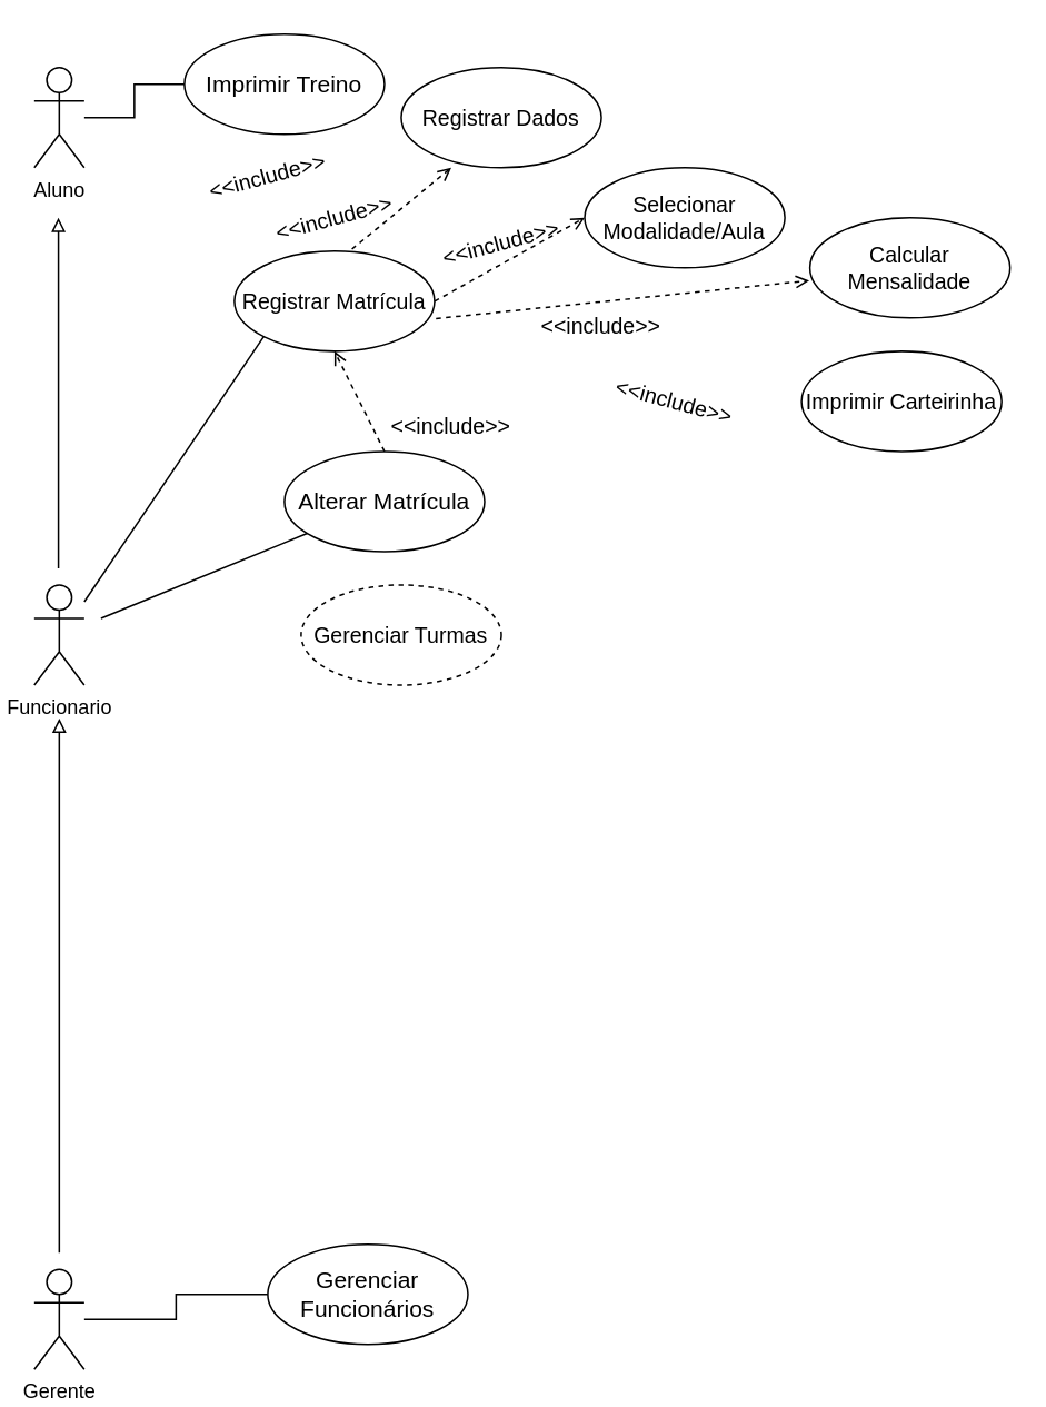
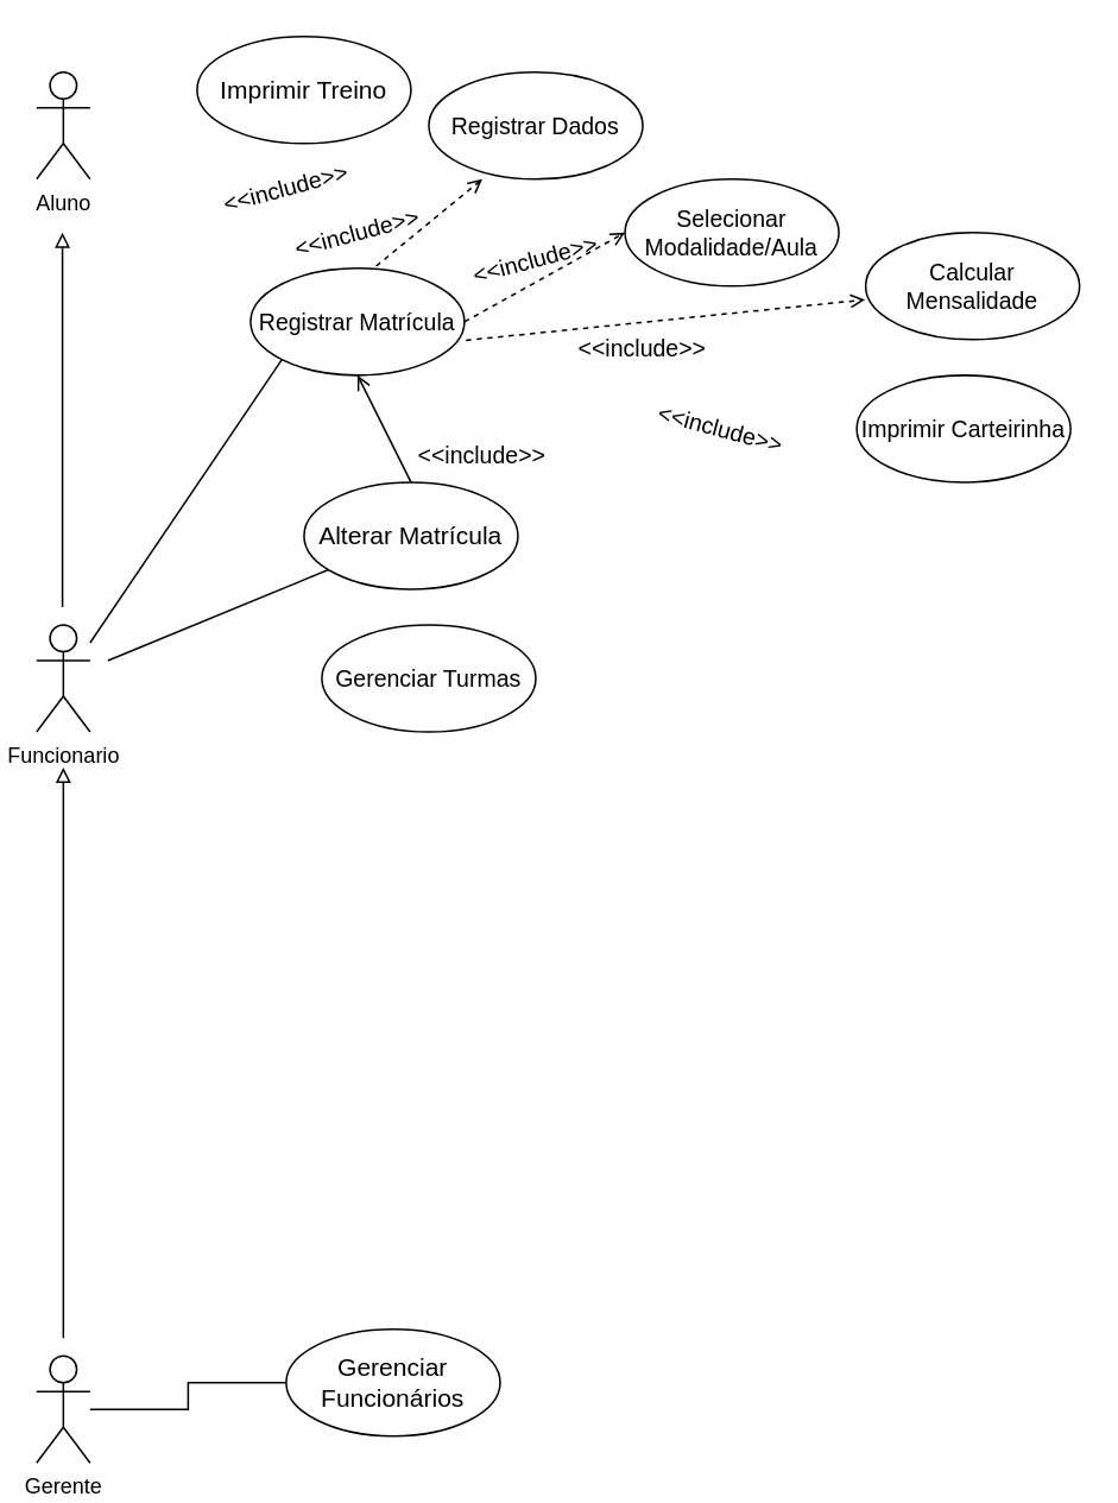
  <mxCell id="0" />
  <mxCell id="1" parent="0" />
  <mxCell id="2" value="Funcionario&lt;br&gt;" style="shape=umlActor;verticalLabelPosition=bottom;verticalAlign=top;outlineConnect=0;fillColor=default;fontStyle=0;html=1;horizontal=1;" parent="1" vertex="1"><mxGeometry x="20" y="350" width="30" height="60" as="geometry" /></mxCell>
- <mxCell id="3" value="" style="edgeStyle=orthogonalEdgeStyle;rounded=0;orthogonalLoop=1;jettySize=auto;html=1;endArrow=none;endFill=0;" edge="1" parent="1" source="4" target="7"><mxGeometry relative="1" as="geometry" /></mxCell>
  <mxCell id="4" value="Aluno" style="shape=umlActor;verticalLabelPosition=bottom;verticalAlign=top;outlineConnect=0;fillColor=default;fontStyle=0;html=1;horizontal=1;" parent="1" vertex="1"><mxGeometry x="20" y="40" width="30" height="60" as="geometry" /></mxCell>
  <mxCell id="5" value="" style="edgeStyle=orthogonalEdgeStyle;rounded=0;orthogonalLoop=1;jettySize=auto;html=1;fontSize=13;endArrow=none;endFill=0;" edge="1" parent="1" source="6" target="15"><mxGeometry relative="1" as="geometry" /></mxCell>
  <mxCell id="6" value="Gerente" style="shape=umlActor;verticalLabelPosition=bottom;verticalAlign=top;outlineConnect=0;fillColor=default;fontStyle=0;html=1;horizontal=1;" parent="1" vertex="1"><mxGeometry x="20" y="760" width="30" height="60" as="geometry" /></mxCell>
  <mxCell id="7" value="Imprimir Treino" style="ellipse;whiteSpace=wrap;html=1;verticalAlign=middle;fontStyle=0;fontSize=14;" vertex="1" parent="1"><mxGeometry x="110" width="120" height="60" as="geometry" y="20" /></mxCell>
  <mxCell id="8" value="" style="endArrow=block;html=1;rounded=0;fontSize=14;endFill=0;" edge="1" parent="1"><mxGeometry width="50" height="50" relative="1" as="geometry"><mxPoint x="34.5" y="340" as="sourcePoint" /><mxPoint x="34.5" y="130" as="targetPoint" /></mxGeometry></mxCell>
  <mxCell id="9" value="" style="endArrow=block;html=1;rounded=0;fontSize=14;endFill=0;" edge="1" parent="1"><mxGeometry width="50" height="50" relative="1" as="geometry"><mxPoint x="35" y="750" as="sourcePoint" /><mxPoint x="35" y="430" as="targetPoint" /></mxGeometry></mxCell>
- <mxCell id="10" value="Gerenciar Turmas" style="ellipse;whiteSpace=wrap;html=1;verticalAlign=middle;fontStyle=0;fontSize=13;dashed=1;" vertex="1" parent="1"><mxGeometry x="180" y="350" width="120" height="60" as="geometry" /></mxCell>
+ <mxCell id="10" value="Gerenciar Turmas" style="ellipse;whiteSpace=wrap;html=1;verticalAlign=middle;fontStyle=0;fontSize=13;" vertex="1" parent="1"><mxGeometry x="180" y="350" width="120" height="60" as="geometry" /></mxCell>
  <mxCell id="11" value="Registrar Matrícula" style="ellipse;whiteSpace=wrap;html=1;verticalAlign=middle;fontStyle=0;fontSize=13;" vertex="1" parent="1"><mxGeometry x="140" y="150" width="120" height="60" as="geometry" /></mxCell>
  <mxCell id="12" value="Alterar Matrícula" style="ellipse;whiteSpace=wrap;html=1;verticalAlign=middle;fontStyle=0;fontSize=14;" vertex="1" parent="1"><mxGeometry x="170" y="270" width="120" height="60" as="geometry" /></mxCell>
  <mxCell id="13" value="Registrar Dados" style="ellipse;whiteSpace=wrap;html=1;verticalAlign=middle;fontStyle=0;fontSize=13;" vertex="1" parent="1"><mxGeometry x="240" y="40" width="120" height="60" as="geometry" /></mxCell>
  <mxCell id="14" value="Calcular Mensalidade" style="ellipse;whiteSpace=wrap;html=1;verticalAlign=middle;fontStyle=0;fontSize=13;" vertex="1" parent="1"><mxGeometry x="485" y="130" width="120" height="60" as="geometry" /></mxCell>
  <mxCell id="15" value="Gerenciar Funcionários" style="ellipse;whiteSpace=wrap;html=1;verticalAlign=middle;fontStyle=0;fontSize=14;" vertex="1" parent="1"><mxGeometry x="160" y="745" width="120" height="60" as="geometry" /></mxCell>
  <mxCell id="16" value="&amp;lt;&amp;lt;include&amp;gt;&amp;gt;" style="text;html=1;strokeColor=none;fillColor=none;align=center;verticalAlign=middle;whiteSpace=wrap;rounded=0;fontSize=13;rotation=-15;" vertex="1" parent="1"><mxGeometry x="130" y="90" width="60" height="30" as="geometry" /></mxCell>
  <mxCell id="17" value="Selecionar Modalidade/Aula" style="ellipse;whiteSpace=wrap;html=1;verticalAlign=middle;fontStyle=0;fontSize=13;" vertex="1" parent="1"><mxGeometry x="350" y="100" width="120" height="60" as="geometry" /></mxCell>
  <mxCell id="18" value="" style="endArrow=none;html=1;rounded=0;fontSize=13;entryX=0;entryY=1;entryDx=0;entryDy=0;" edge="1" parent="1" target="11"><mxGeometry width="50" height="50" relative="1" as="geometry"><mxPoint x="50" y="360" as="sourcePoint" /><mxPoint x="140" y="270" as="targetPoint" /></mxGeometry></mxCell>
- <mxCell id="19" value="" style="endArrow=open;dashed=1;html=1;rounded=0;fontSize=13;entryX=0.5;entryY=1;entryDx=0;entryDy=0;exitX=0.5;exitY=0;exitDx=0;exitDy=0;endFill=0;" edge="1" parent="1" source="12" target="11"><mxGeometry width="50" height="50" relative="1" as="geometry"><mxPoint x="185" y="290" as="sourcePoint" /><mxPoint x="235" y="240" as="targetPoint" /></mxGeometry></mxCell>
+ <mxCell id="19" value="" style="endArrow=open;dashed=0;html=1;rounded=0;fontSize=13;entryX=0.5;entryY=1;entryDx=0;entryDy=0;exitX=0.5;exitY=0;exitDx=0;exitDy=0;endFill=0;" edge="1" parent="1" source="12" target="11"><mxGeometry width="50" height="50" relative="1" as="geometry"><mxPoint x="185" y="290" as="sourcePoint" /><mxPoint x="235" y="240" as="targetPoint" /></mxGeometry></mxCell>
  <mxCell id="20" value="&amp;lt;&amp;lt;include&amp;gt;&amp;gt;" style="text;html=1;strokeColor=none;fillColor=none;align=center;verticalAlign=middle;whiteSpace=wrap;rounded=0;fontSize=13;" vertex="1" parent="1"><mxGeometry x="240" y="240" width="60" height="30" as="geometry" /></mxCell>
  <mxCell id="21" value="" style="endArrow=open;dashed=1;html=1;rounded=0;fontSize=13;entryX=0;entryY=0.5;entryDx=0;entryDy=0;exitX=1;exitY=0.5;exitDx=0;exitDy=0;endFill=0;" edge="1" parent="1" source="11" target="17"><mxGeometry width="50" height="50" relative="1" as="geometry"><mxPoint x="300" y="200" as="sourcePoint" /><mxPoint x="270" y="140" as="targetPoint" /></mxGeometry></mxCell>
  <mxCell id="22" value="&amp;lt;&amp;lt;include&amp;gt;&amp;gt;" style="text;html=1;strokeColor=none;fillColor=none;align=center;verticalAlign=middle;whiteSpace=wrap;rounded=0;fontSize=13;rotation=-15;" vertex="1" parent="1"><mxGeometry x="270" y="130" width="60" height="30" as="geometry" /></mxCell>
  <mxCell id="23" value="" style="endArrow=open;dashed=1;html=1;rounded=0;fontSize=13;entryX=-0.003;entryY=0.627;entryDx=0;entryDy=0;exitX=1.007;exitY=0.673;exitDx=0;exitDy=0;endFill=0;exitPerimeter=0;entryPerimeter=0;" edge="1" parent="1" source="11" target="14"><mxGeometry width="50" height="50" relative="1" as="geometry"><mxPoint x="270" y="210" as="sourcePoint" /><mxPoint x="360" y="160" as="targetPoint" /></mxGeometry></mxCell>
  <mxCell id="24" value="&amp;lt;&amp;lt;include&amp;gt;&amp;gt;" style="text;html=1;strokeColor=none;fillColor=none;align=center;verticalAlign=middle;whiteSpace=wrap;rounded=0;fontSize=13;rotation=0;" vertex="1" parent="1"><mxGeometry x="330" y="180" width="60" height="30" as="geometry" /></mxCell>
  <mxCell id="25" value="" style="endArrow=open;dashed=1;html=1;rounded=0;fontSize=13;entryX=0.25;entryY=1;entryDx=0;entryDy=0;exitX=0.587;exitY=-0.02;exitDx=0;exitDy=0;endFill=0;exitPerimeter=0;entryPerimeter=0;" edge="1" parent="1" source="11" target="13"><mxGeometry width="50" height="50" relative="1" as="geometry"><mxPoint x="210" y="150" as="sourcePoint" /><mxPoint x="300" y="100" as="targetPoint" /></mxGeometry></mxCell>
  <mxCell id="26" value="&amp;lt;&amp;lt;include&amp;gt;&amp;gt;" style="text;html=1;strokeColor=none;fillColor=none;align=center;verticalAlign=middle;whiteSpace=wrap;rounded=0;fontSize=13;rotation=-15;" vertex="1" parent="1"><mxGeometry x="170" y="115" width="60" height="30" as="geometry" /></mxCell>
  <mxCell id="27" value="Imprimir Carteirinha" style="ellipse;whiteSpace=wrap;html=1;verticalAlign=middle;fontStyle=0;fontSize=13;" vertex="1" parent="1"><mxGeometry x="480" y="210" width="120" height="60" as="geometry" /></mxCell>
  <mxCell id="28" value="&amp;lt;&amp;lt;include&amp;gt;&amp;gt;" style="text;html=1;strokeColor=none;fillColor=none;align=center;verticalAlign=middle;whiteSpace=wrap;rounded=0;fontSize=13;rotation=15;" vertex="1" parent="1"><mxGeometry x="374" y="225" width="60" height="30" as="geometry" /></mxCell>
  <mxCell id="29" value="" style="endArrow=none;html=1;rounded=0;fontSize=13;" edge="1" parent="1" target="12"><mxGeometry width="50" height="50" relative="1" as="geometry"><mxPoint x="60" y="370" as="sourcePoint" /><mxPoint x="170" y="280" as="targetPoint" /></mxGeometry></mxCell>
